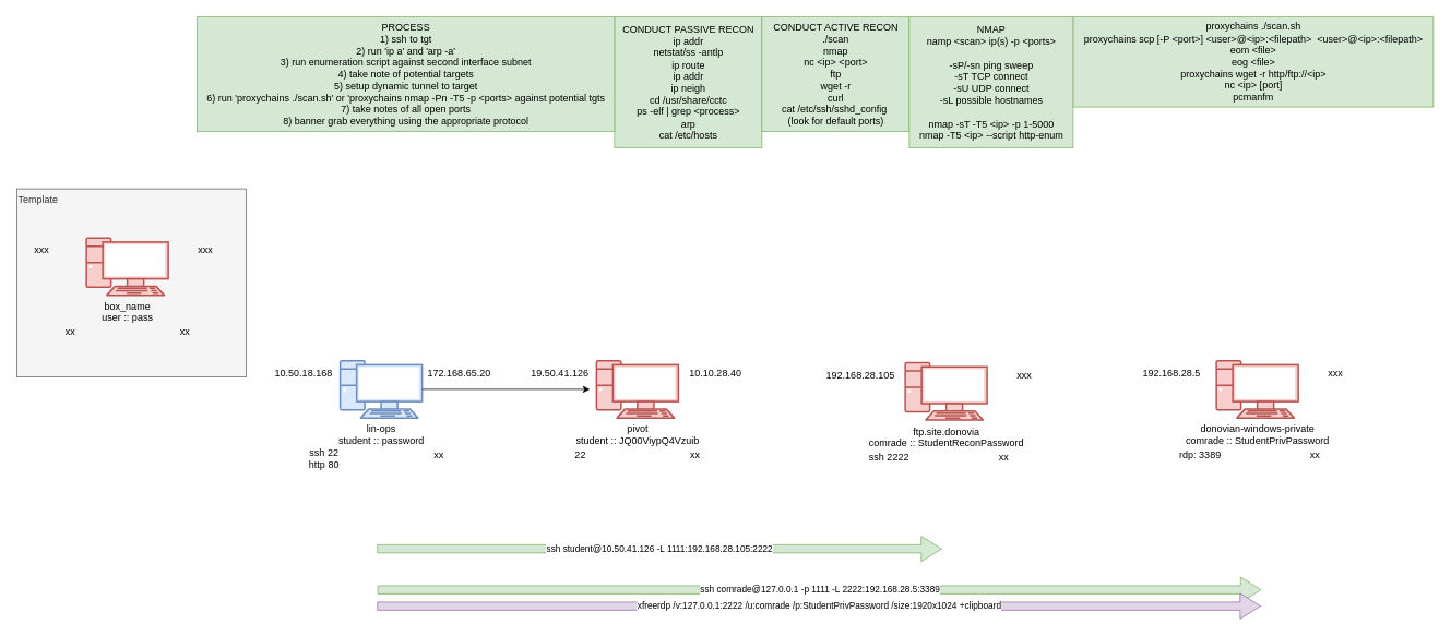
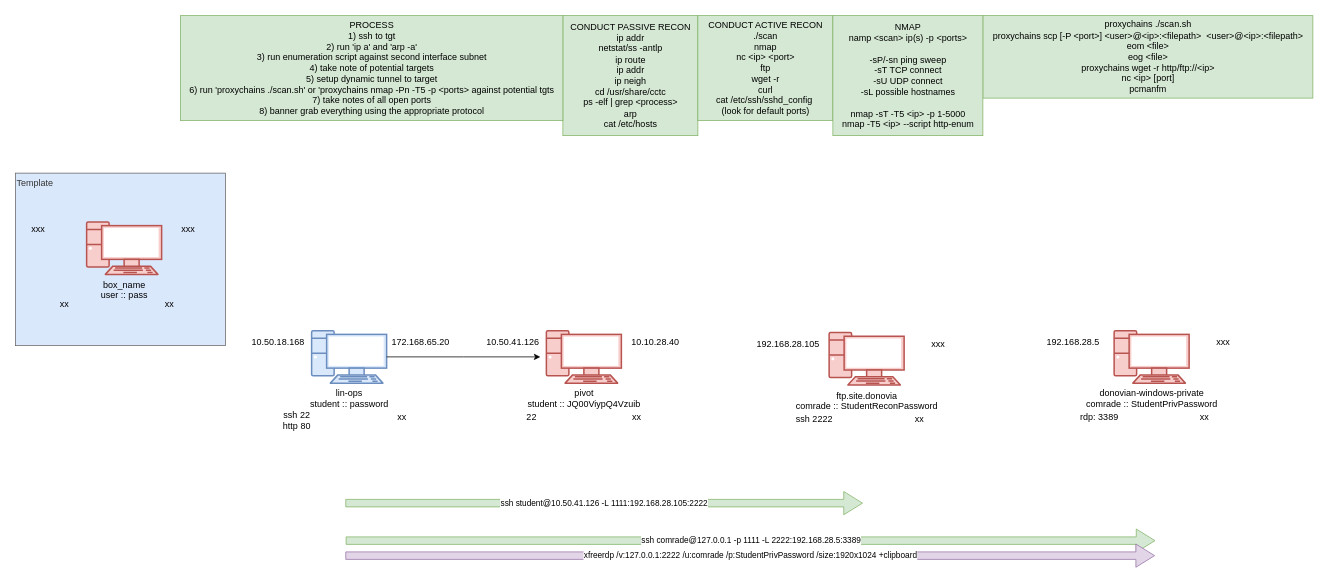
  <mxCell id="0" />
  <mxCell id="1" parent="0" />
- <mxCell id="2" value="Template" style="whiteSpace=wrap;html=1;verticalAlign=top;align=left;fillColor=#f5f5f5;fontColor=#333333;strokeColor=#666666;" parent="1" vertex="1"><mxGeometry x="20" width="280" height="230" as="geometry" y="230" /></mxCell>
+ <mxCell id="2" value="Template" style="whiteSpace=wrap;html=1;verticalAlign=top;align=left;fillColor=#dae8fc;fontColor=#333333;strokeColor=#666666;" parent="1" vertex="1"><mxGeometry x="20" width="280" height="230" as="geometry" y="230" /></mxCell>
  <mxCell id="3" value="" style="group" parent="1" vertex="1" connectable="0"><mxGeometry y="420" width="230" height="155" as="geometry" x="380" /></mxCell>
  <mxCell id="4" value="" style="group" parent="3" vertex="1" connectable="0"><mxGeometry y="20" width="230" height="135" as="geometry" /></mxCell>
  <mxCell id="5" value="lin-ops&lt;div&gt;student :: password&lt;/div&gt;" style="verticalAlign=top;verticalLabelPosition=bottom;labelPosition=center;align=center;html=1;outlineConnect=0;fillColor=#dae8fc;strokeColor=#6c8ebf;gradientDirection=north;strokeWidth=2;shape=mxgraph.networks.pc;" parent="4" vertex="1"><mxGeometry x="35" width="100" height="70" as="geometry" /></mxCell>
  <mxCell id="6" value="ssh 22&lt;div&gt;http 80&lt;/div&gt;" style="text;html=1;align=center;verticalAlign=middle;resizable=0;points=[];autosize=1;strokeColor=none;fillColor=none;" parent="4" vertex="1"><mxGeometry x="-15" y="100" width="60" height="40" as="geometry" /></mxCell>
  <mxCell id="7" value="172.168.65.20" style="text;html=1;align=center;verticalAlign=middle;resizable=0;points=[];autosize=1;strokeColor=none;fillColor=none;" parent="4" vertex="1"><mxGeometry x="130" width="100" height="30" as="geometry" /></mxCell>
  <mxCell id="8" value="10.50.18.168" style="text;html=1;align=center;verticalAlign=middle;resizable=0;points=[];autosize=1;strokeColor=none;fillColor=none;" parent="4" vertex="1"><mxGeometry x="-55" width="90" height="30" as="geometry" /></mxCell>
  <mxCell id="9" value="xx" style="text;html=1;align=center;verticalAlign=middle;resizable=0;points=[];autosize=1;strokeColor=none;fillColor=none;" parent="4" vertex="1"><mxGeometry x="135" y="100" width="40" height="30" as="geometry" /></mxCell>
  <mxCell id="10" value="" style="group" parent="1" vertex="1" connectable="0"><mxGeometry x="693" y="420" width="225" height="150" as="geometry" /></mxCell>
  <mxCell id="11" value="" style="group" parent="10" vertex="1" connectable="0"><mxGeometry y="20" width="225" height="130" as="geometry" /></mxCell>
  <mxCell id="12" value="&lt;div&gt;pivot&lt;/div&gt;&lt;div&gt;student :: JQ00ViypQ4Vzuib&lt;/div&gt;" style="verticalAlign=top;verticalLabelPosition=bottom;labelPosition=center;align=center;html=1;outlineConnect=0;fillColor=#f8cecc;strokeColor=#b85450;gradientDirection=north;strokeWidth=2;shape=mxgraph.networks.pc;" parent="11" vertex="1"><mxGeometry x="35" width="100" height="70" as="geometry" /></mxCell>
  <mxCell id="13" value="22" style="text;html=1;align=center;verticalAlign=middle;resizable=0;points=[];autosize=1;strokeColor=none;fillColor=none;" parent="11" vertex="1"><mxGeometry x="-5" y="100" width="40" height="30" as="geometry" /></mxCell>
  <mxCell id="14" value="10.10.28.40" style="text;html=1;align=center;verticalAlign=middle;resizable=0;points=[];autosize=1;strokeColor=none;fillColor=none;" parent="11" vertex="1"><mxGeometry x="135" width="90" height="30" as="geometry" /></mxCell>
- <mxCell id="15" value="19.50.41.126" style="text;html=1;align=center;verticalAlign=middle;resizable=0;points=[];autosize=1;strokeColor=none;fillColor=none;" parent="11" vertex="1"><mxGeometry x="-55" width="90" height="30" as="geometry" /></mxCell>
+ <mxCell id="15" value="10.50.41.126" style="text;html=1;align=center;verticalAlign=middle;resizable=0;points=[];autosize=1;strokeColor=none;fillColor=none;" parent="11" vertex="1"><mxGeometry x="-55" width="90" height="30" as="geometry" /></mxCell>
  <mxCell id="16" value="xx" style="text;html=1;align=center;verticalAlign=middle;resizable=0;points=[];autosize=1;strokeColor=none;fillColor=none;" parent="11" vertex="1"><mxGeometry x="135" y="100" width="40" height="30" as="geometry" /></mxCell>
  <mxCell id="17" style="edgeStyle=orthogonalEdgeStyle;rounded=0;orthogonalLoop=1;jettySize=auto;html=1;exitX=1;exitY=0.5;exitDx=0;exitDy=0;exitPerimeter=0;" parent="1" source="5" edge="1"><mxGeometry relative="1" as="geometry"><mxPoint x="720" y="475" as="targetPoint" /></mxGeometry></mxCell>
  <mxCell id="18" value="CONDUCT PASSIVE RECON&lt;div&gt;ip addr&lt;/div&gt;&lt;div&gt;netstat/ss -antlp&lt;/div&gt;&lt;div&gt;ip route&lt;/div&gt;&lt;div&gt;ip addr&lt;/div&gt;&lt;div&gt;ip neigh&lt;/div&gt;&lt;div&gt;cd /usr/share/cctc&lt;/div&gt;&lt;div&gt;ps -elf | grep &amp;lt;process&amp;gt;&lt;/div&gt;&lt;div&gt;arp&lt;/div&gt;&lt;div&gt;cat /etc/hosts&lt;/div&gt;" style="text;html=1;align=center;verticalAlign=middle;resizable=0;points=[];autosize=1;strokeColor=#82b366;fillColor=#d5e8d4;" parent="1" vertex="1"><mxGeometry x="750" y="20" width="180" height="160" as="geometry" /></mxCell>
  <mxCell id="19" value="&lt;div&gt;CONDUCT ACTIVE RECON&lt;/div&gt;&lt;div&gt;./scan&lt;/div&gt;&lt;div&gt;nmap&lt;/div&gt;&lt;div&gt;nc &amp;lt;ip&amp;gt; &amp;lt;port&amp;gt;&lt;/div&gt;&lt;div&gt;ftp&lt;/div&gt;&lt;div&gt;wget -r&lt;/div&gt;&lt;div&gt;curl&lt;/div&gt;&lt;div&gt;cat /etc/ssh/sshd_config&amp;nbsp;&lt;/div&gt;&lt;div&gt;(look for default ports)&lt;/div&gt;" style="text;html=1;align=center;verticalAlign=middle;resizable=0;points=[];autosize=1;strokeColor=#82b366;fillColor=#d5e8d4;" parent="1" vertex="1"><mxGeometry x="930" y="20" width="180" height="140" as="geometry" /></mxCell>
  <mxCell id="20" value="proxychains ./scan.sh&lt;div&gt;proxychains scp [-P &amp;lt;port&amp;gt;] &amp;lt;user&amp;gt;@&amp;lt;ip&amp;gt;:&amp;lt;filepath&amp;gt;&amp;nbsp; &amp;lt;user&amp;gt;@&amp;lt;ip&amp;gt;:&amp;lt;filepath&amp;gt;&lt;/div&gt;&lt;div&gt;eom &amp;lt;file&amp;gt;&lt;/div&gt;&lt;div&gt;eog &amp;lt;file&amp;gt;&lt;/div&gt;&lt;div&gt;proxychains wget -r http/ftp://&amp;lt;ip&amp;gt;&lt;/div&gt;&lt;div&gt;nc &amp;lt;ip&amp;gt; [port]&lt;/div&gt;&lt;div&gt;pcmanfm&lt;/div&gt;" style="text;html=1;align=center;verticalAlign=middle;resizable=0;points=[];autosize=1;strokeColor=#82b366;fillColor=#d5e8d4;" parent="1" vertex="1"><mxGeometry x="1310" y="20" width="440" height="110" as="geometry" /></mxCell>
  <mxCell id="21" value="&lt;div&gt;NMAP&lt;/div&gt;&lt;div&gt;namp &amp;lt;scan&amp;gt; ip(s) -p &amp;lt;ports&amp;gt;&lt;/div&gt;&lt;div&gt;&lt;br&gt;&lt;/div&gt;&lt;div&gt;&lt;span style=&quot;background-color: initial;&quot;&gt;-sP/-sn ping sweep&lt;/span&gt;&lt;br&gt;&lt;/div&gt;&lt;div&gt;-sT TCP connect&lt;/div&gt;&lt;div&gt;-sU UDP connect&lt;/div&gt;&lt;div&gt;-sL possible hostnames&lt;br&gt;&lt;/div&gt;&lt;div&gt;&lt;br&gt;&lt;/div&gt;&lt;div&gt;nmap -sT -T5 &amp;lt;ip&amp;gt; -p 1-5000&lt;/div&gt;&lt;div&gt;nmap -T5 &amp;lt;ip&amp;gt; --script http-enum&lt;/div&gt;" style="text;html=1;align=center;verticalAlign=middle;resizable=0;points=[];autosize=1;strokeColor=#82b366;fillColor=#d5e8d4;" parent="1" vertex="1"><mxGeometry x="1110" y="20" width="200" height="160" as="geometry" /></mxCell>
  <mxCell id="22" value="&lt;div&gt;PROCESS&lt;/div&gt;&lt;div&gt;1) ssh to tgt&lt;/div&gt;&lt;div&gt;2) run 'ip a' and 'arp -a'&lt;/div&gt;&lt;div&gt;3) run enumeration script against second interface subnet&lt;/div&gt;&lt;div&gt;4) take note of potential targets&lt;/div&gt;&lt;div&gt;5) setup dynamic tunnel to target&lt;/div&gt;&lt;div&gt;6) run 'proxychains ./scan.sh' or 'proxychains nmap -Pn -T5 -p &amp;lt;ports&amp;gt; against potential tgts&lt;/div&gt;&lt;div&gt;7) take notes of all open ports&lt;/div&gt;&lt;div&gt;8) banner grab everything using the appropriate protocol&lt;/div&gt;" style="text;html=1;align=center;verticalAlign=middle;resizable=0;points=[];autosize=1;strokeColor=#82b366;fillColor=#d5e8d4;" parent="1" vertex="1"><mxGeometry x="240" y="20" width="510" height="140" as="geometry" /></mxCell>
  <mxCell id="23" value="" style="group" parent="1" vertex="1" connectable="0"><mxGeometry x="30" y="270" width="265" height="150" as="geometry" /></mxCell>
  <mxCell id="24" value="" style="group" parent="23" vertex="1" connectable="0"><mxGeometry x="40" width="225" height="150" as="geometry" /></mxCell>
  <mxCell id="25" value="" style="group" parent="24" vertex="1" connectable="0"><mxGeometry y="20" width="225" height="130" as="geometry" /></mxCell>
- <mxCell id="26" value="box_name&lt;div&gt;user :: pass&lt;/div&gt;" style="verticalAlign=top;verticalLabelPosition=bottom;labelPosition=center;align=center;html=1;outlineConnect=0;fillColor=#f8cecc;strokeColor=#b85450;gradientDirection=north;strokeWidth=2;shape=mxgraph.networks.pc;" parent="25" vertex="1"><mxGeometry x="35" width="100" height="70" as="geometry" /></mxCell>
+ <mxCell id="26" value="box_name&lt;div&gt;user :: pass&lt;/div&gt;" style="verticalAlign=top;verticalLabelPosition=bottom;labelPosition=center;align=center;html=1;outlineConnect=0;fillColor=#f8cecc;strokeColor=#b85450;gradientDirection=north;strokeWidth=2;shape=mxgraph.networks.pc;" parent="25" vertex="1"><mxGeometry x="45" y="5" width="100" height="70" as="geometry" /></mxCell>
  <mxCell id="27" value="xx" style="text;html=1;align=center;verticalAlign=middle;resizable=0;points=[];autosize=1;strokeColor=none;fillColor=none;" parent="25" vertex="1"><mxGeometry x="-5" y="100" width="40" height="30" as="geometry" /></mxCell>
  <mxCell id="28" value="xxx" style="text;html=1;align=center;verticalAlign=middle;resizable=0;points=[];autosize=1;strokeColor=none;fillColor=none;" parent="25" vertex="1"><mxGeometry x="160" width="40" height="30" as="geometry" /></mxCell>
  <mxCell id="29" value="xx" style="text;html=1;align=center;verticalAlign=middle;resizable=0;points=[];autosize=1;strokeColor=none;fillColor=none;" parent="25" vertex="1"><mxGeometry x="135" y="100" width="40" height="30" as="geometry" /></mxCell>
  <mxCell id="30" value="xxx" style="text;html=1;align=center;verticalAlign=middle;resizable=0;points=[];autosize=1;strokeColor=none;fillColor=none;" parent="23" vertex="1"><mxGeometry y="20" width="40" height="30" as="geometry" /></mxCell>
  <mxCell id="31" value="" style="group" vertex="1" connectable="0" parent="1"><mxGeometry x="1410" y="420" width="265" height="150" as="geometry" /></mxCell>
  <mxCell id="32" value="" style="group" vertex="1" connectable="0" parent="31"><mxGeometry x="40" width="225" height="150" as="geometry" /></mxCell>
  <mxCell id="33" value="" style="group" vertex="1" connectable="0" parent="32"><mxGeometry y="20" width="225" height="130" as="geometry" /></mxCell>
  <mxCell id="34" value="donovian-windows-private&lt;div&gt;comrade :: StudentPrivPassword&lt;br&gt;&lt;/div&gt;" style="verticalAlign=top;verticalLabelPosition=bottom;labelPosition=center;align=center;html=1;outlineConnect=0;fillColor=#f8cecc;strokeColor=#b85450;gradientDirection=north;strokeWidth=2;shape=mxgraph.networks.pc;" vertex="1" parent="33"><mxGeometry x="35" width="100" height="70" as="geometry" /></mxCell>
  <mxCell id="35" value="rdp: 3389" style="text;html=1;align=center;verticalAlign=middle;resizable=0;points=[];autosize=1;strokeColor=none;fillColor=none;" vertex="1" parent="33"><mxGeometry x="-20" y="100" width="70" height="30" as="geometry" /></mxCell>
  <mxCell id="36" value="xxx" style="text;html=1;align=center;verticalAlign=middle;resizable=0;points=[];autosize=1;strokeColor=none;fillColor=none;" vertex="1" parent="33"><mxGeometry x="160" width="40" height="30" as="geometry" /></mxCell>
  <mxCell id="37" value="xx" style="text;html=1;align=center;verticalAlign=middle;resizable=0;points=[];autosize=1;strokeColor=none;fillColor=none;" vertex="1" parent="33"><mxGeometry x="135" y="100" width="40" height="30" as="geometry" /></mxCell>
  <mxCell id="38" value="192.168.28.5" style="text;html=1;align=center;verticalAlign=middle;resizable=0;points=[];autosize=1;strokeColor=none;fillColor=none;" vertex="1" parent="31"><mxGeometry x="-25" y="20" width="90" height="30" as="geometry" /></mxCell>
  <mxCell id="39" value="&lt;span style=&quot;color: rgb(0, 0, 0); font-family: Helvetica; font-size: 11px; font-style: normal; font-variant-ligatures: normal; font-variant-caps: normal; font-weight: 400; letter-spacing: normal; orphans: 2; text-align: center; text-indent: 0px; text-transform: none; widows: 2; word-spacing: 0px; -webkit-text-stroke-width: 0px; white-space: nowrap; background-color: rgb(255, 255, 255); text-decoration-thickness: initial; text-decoration-style: initial; text-decoration-color: initial; display: inline !important; float: none;&quot;&gt;ssh student@10.50.41.126 -L 1111:192.168.28.105:2222&lt;/span&gt;" style="edgeStyle=none;orthogonalLoop=1;jettySize=auto;html=1;shape=flexArrow;rounded=1;startSize=8;endSize=8;fillColor=#d5e8d4;strokeColor=#82b366;" edge="1" parent="1"><mxGeometry width="100" relative="1" as="geometry"><mxPoint x="460" y="670" as="sourcePoint" /><mxPoint x="1150" y="670" as="targetPoint" /><Array as="points" /></mxGeometry></mxCell>
  <mxCell id="40" value="" style="group" vertex="1" connectable="0" parent="1"><mxGeometry x="1030" y="422.5" width="265" height="150" as="geometry" /></mxCell>
  <mxCell id="41" value="" style="group" vertex="1" connectable="0" parent="40"><mxGeometry x="40" width="225" height="150" as="geometry" /></mxCell>
  <mxCell id="42" value="" style="group" vertex="1" connectable="0" parent="41"><mxGeometry y="20" width="225" height="130" as="geometry" /></mxCell>
  <mxCell id="43" value="&lt;div&gt;ftp.site.donovia&lt;/div&gt;&lt;div&gt;comrade :: StudentReconPassword&lt;br&gt;&lt;/div&gt;" style="verticalAlign=top;verticalLabelPosition=bottom;labelPosition=center;align=center;html=1;outlineConnect=0;fillColor=#f8cecc;strokeColor=#b85450;gradientDirection=north;strokeWidth=2;shape=mxgraph.networks.pc;" vertex="1" parent="42"><mxGeometry x="35" width="100" height="70" as="geometry" /></mxCell>
  <mxCell id="44" value="ssh 2222" style="text;html=1;align=center;verticalAlign=middle;resizable=0;points=[];autosize=1;strokeColor=none;fillColor=none;" vertex="1" parent="42"><mxGeometry x="-20" y="100" width="70" height="30" as="geometry" /></mxCell>
  <mxCell id="45" value="xxx" style="text;html=1;align=center;verticalAlign=middle;resizable=0;points=[];autosize=1;strokeColor=none;fillColor=none;" vertex="1" parent="42"><mxGeometry x="160" width="40" height="30" as="geometry" /></mxCell>
  <mxCell id="46" value="xx" style="text;html=1;align=center;verticalAlign=middle;resizable=0;points=[];autosize=1;strokeColor=none;fillColor=none;" vertex="1" parent="42"><mxGeometry x="135" y="100" width="40" height="30" as="geometry" /></mxCell>
  <mxCell id="47" value="192.168.28.105" style="text;html=1;align=center;verticalAlign=middle;resizable=0;points=[];autosize=1;strokeColor=none;fillColor=none;" vertex="1" parent="40"><mxGeometry x="-35" y="20" width="110" height="30" as="geometry" /></mxCell>
  <mxCell id="48" value="&lt;span style=&quot;color: rgb(0, 0, 0); font-family: Helvetica; font-size: 11px; font-style: normal; font-variant-ligatures: normal; font-variant-caps: normal; font-weight: 400; letter-spacing: normal; orphans: 2; text-align: center; text-indent: 0px; text-transform: none; widows: 2; word-spacing: 0px; -webkit-text-stroke-width: 0px; white-space: nowrap; background-color: rgb(255, 255, 255); text-decoration-thickness: initial; text-decoration-style: initial; text-decoration-color: initial; display: inline !important; float: none;&quot;&gt;ssh comrade@127.0.0.1 -p 1111 -L 2222:192.168.28.5:3389&lt;/span&gt;" style="edgeStyle=none;orthogonalLoop=1;jettySize=auto;html=1;shape=flexArrow;rounded=1;startSize=8;endSize=8;fillColor=#d5e8d4;strokeColor=#82b366;" edge="1" parent="1"><mxGeometry width="100" relative="1" as="geometry"><mxPoint x="460.5" y="720" as="sourcePoint" /><mxPoint x="1540" y="720" as="targetPoint" /><Array as="points" /></mxGeometry></mxCell>
  <mxCell id="49" value="&lt;div&gt;xfreerdp /v:127.0.0.1:2222 /u:comrade /p:StudentPrivPassword /size:1920x1024 +clipboard&lt;/div&gt;" style="edgeStyle=none;orthogonalLoop=1;jettySize=auto;html=1;shape=flexArrow;rounded=1;startSize=8;endSize=8;fillColor=#e1d5e7;strokeColor=#9673a6;" edge="1" parent="1"><mxGeometry width="100" relative="1" as="geometry"><mxPoint x="460" y="740" as="sourcePoint" /><mxPoint x="1539.5" y="740" as="targetPoint" /><Array as="points" /></mxGeometry></mxCell>
